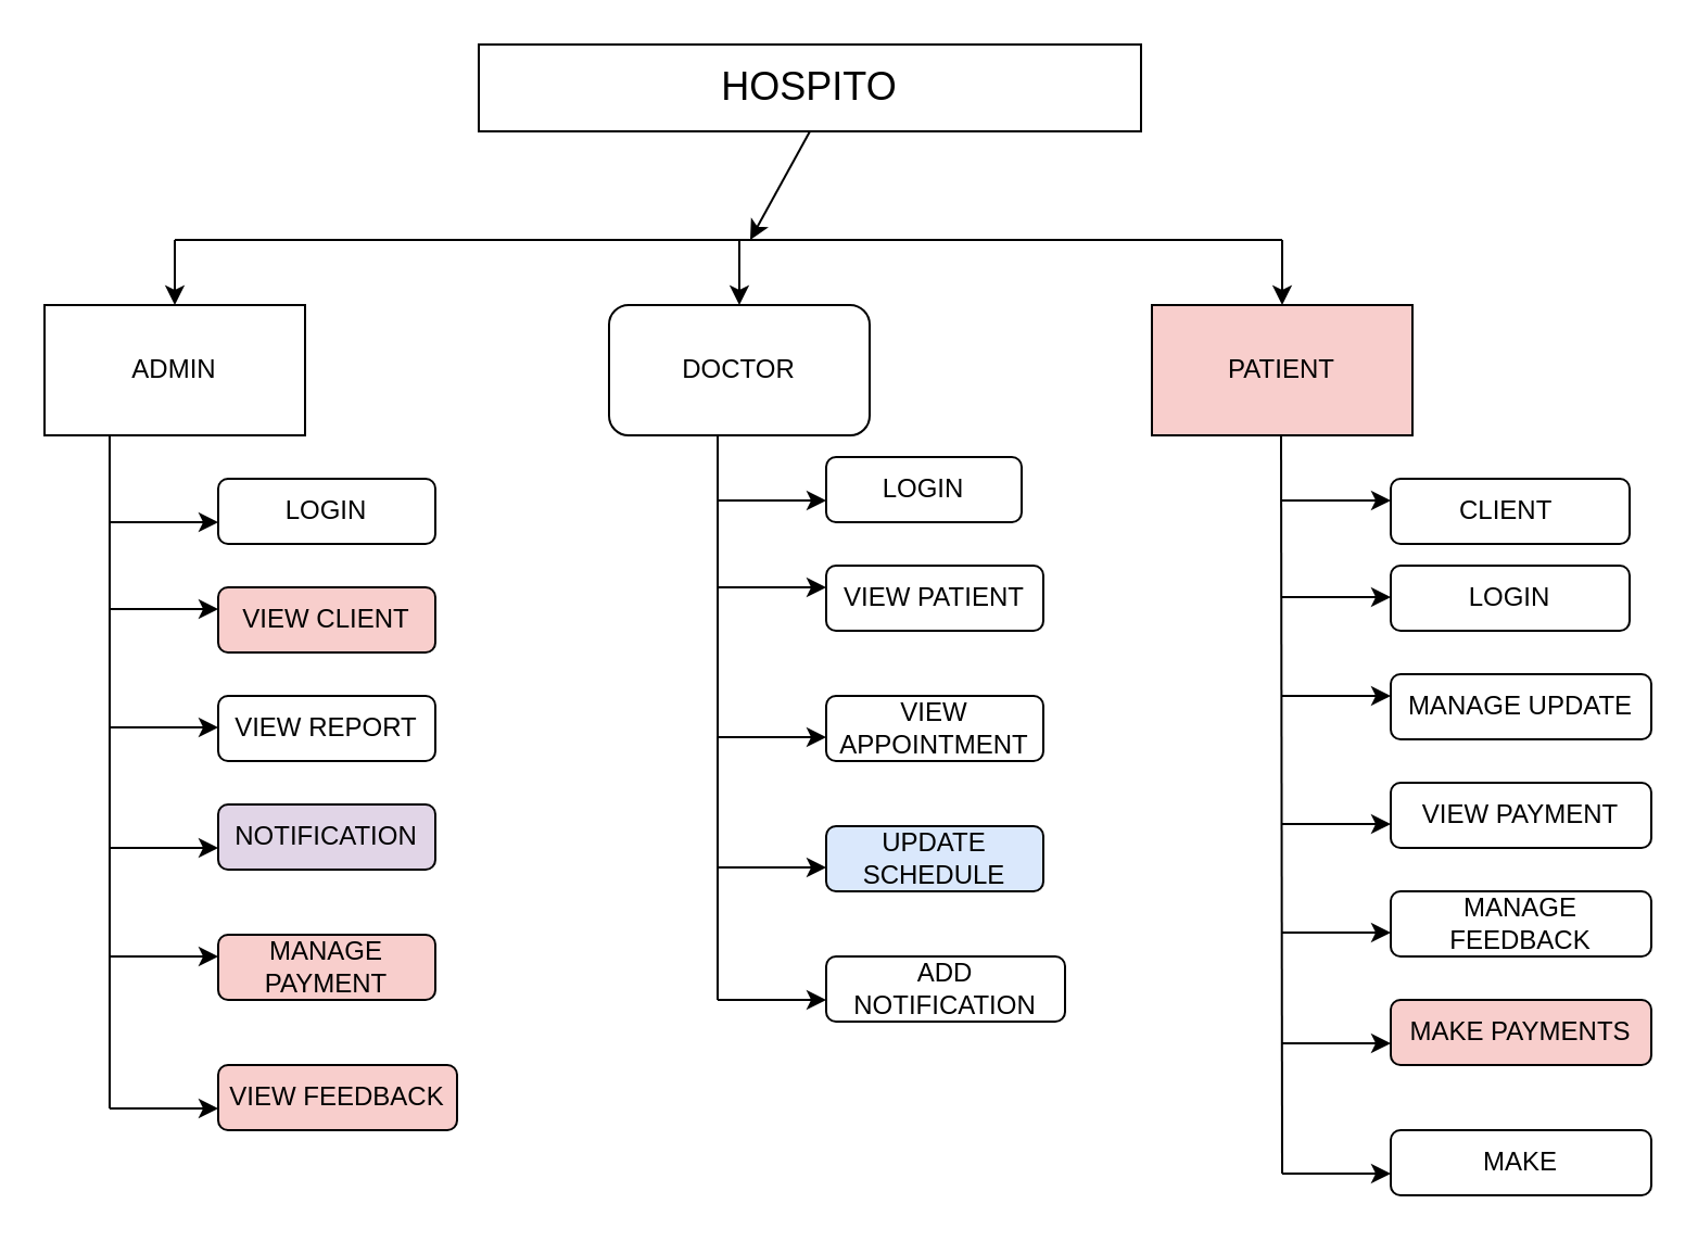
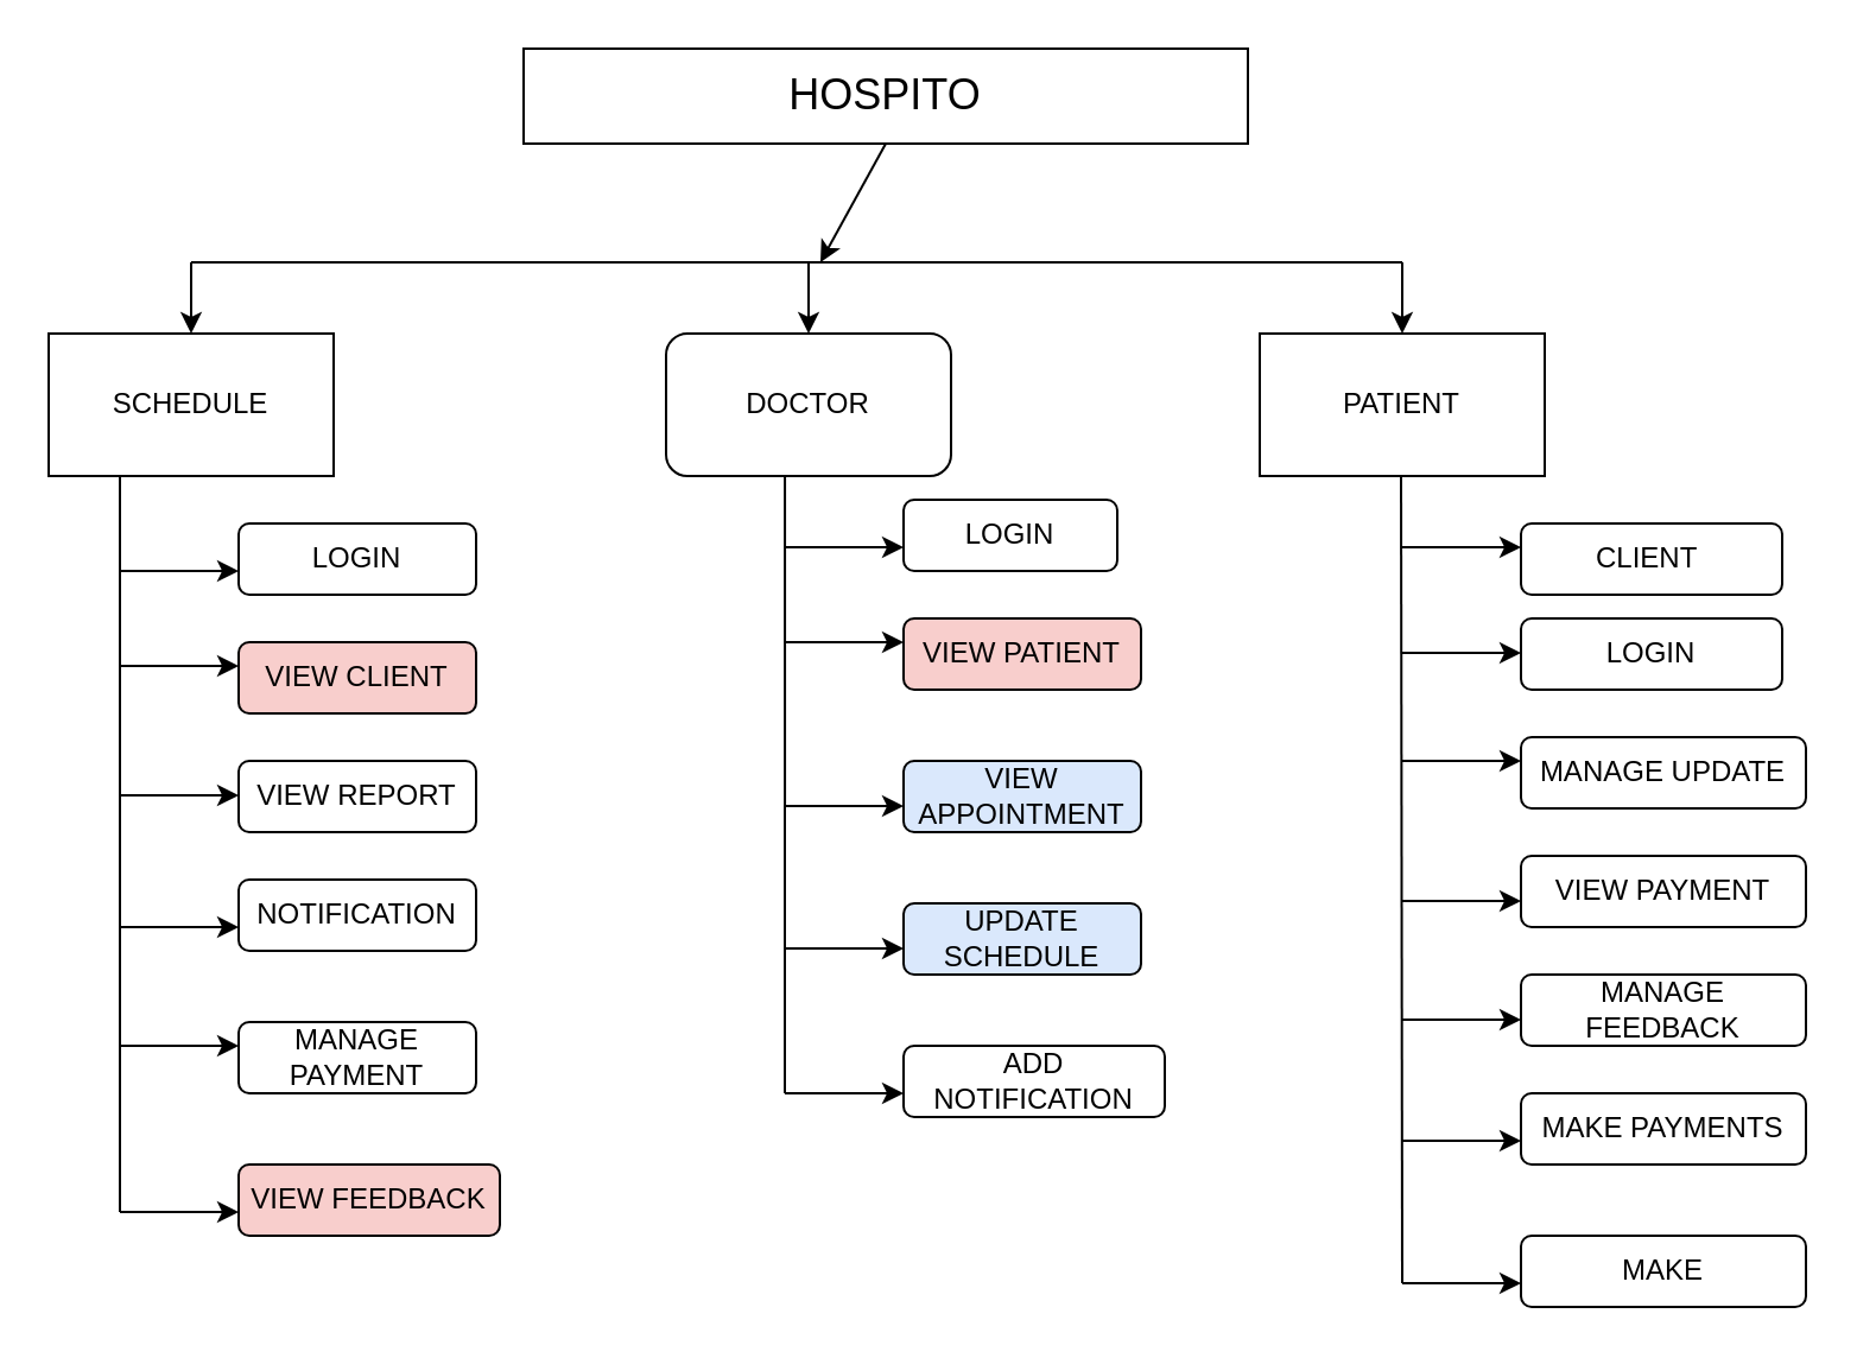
  <mxCell id="0" />
  <mxCell id="1" parent="0" />
  <mxCell id="2" value="&lt;font style=&quot;font-size: 18px;&quot;&gt;HOSPITO&lt;/font&gt;" style="rounded=0;whiteSpace=wrap;html=1;" parent="1" vertex="1"><mxGeometry x="220" y="20" width="305" height="40" as="geometry" /></mxCell>
- <mxCell id="3" value="ADMIN" style="rounded=0;whiteSpace=wrap;html=1;" parent="1" vertex="1"><mxGeometry x="20" y="140" width="120" height="60" as="geometry" /></mxCell>
+ <mxCell id="3" value="SCHEDULE" style="rounded=0;whiteSpace=wrap;html=1;" parent="1" vertex="1"><mxGeometry x="20" y="140" width="120" height="60" as="geometry" /></mxCell>
  <mxCell id="4" value="DOCTOR" style="whiteSpace=wrap;html=1;rounded=1;" parent="1" vertex="1"><mxGeometry x="280" y="140" width="120" height="60" as="geometry" /></mxCell>
- <mxCell id="5" value="PATIENT" style="rounded=0;whiteSpace=wrap;html=1;fillColor=#f8cecc;" parent="1" vertex="1"><mxGeometry x="530" y="140" width="120" height="60" as="geometry" /></mxCell>
+ <mxCell id="5" value="PATIENT" style="rounded=0;whiteSpace=wrap;html=1;" parent="1" vertex="1"><mxGeometry x="530" y="140" width="120" height="60" as="geometry" /></mxCell>
  <mxCell id="6" value="" style="endArrow=none;html=1;rounded=0;" parent="1" edge="1"><mxGeometry width="50" height="50" relative="1" as="geometry"><mxPoint x="80" y="110" as="sourcePoint" /><mxPoint x="590" y="110" as="targetPoint" /><Array as="points" /></mxGeometry></mxCell>
  <mxCell id="7" value="" style="endArrow=classic;html=1;rounded=0;exitX=0.5;exitY=1;exitDx=0;exitDy=0;" parent="1" source="2" edge="1"><mxGeometry width="50" height="50" relative="1" as="geometry"><mxPoint x="345" y="90" as="sourcePoint" /><mxPoint x="345" y="110" as="targetPoint" /></mxGeometry></mxCell>
  <mxCell id="8" value="" style="endArrow=classic;html=1;rounded=0;entryX=0.5;entryY=0;entryDx=0;entryDy=0;" parent="1" target="4" edge="1"><mxGeometry width="50" height="50" relative="1" as="geometry"><mxPoint x="340" y="110" as="sourcePoint" /><mxPoint x="360" y="110" as="targetPoint" /><Array as="points"><mxPoint x="340" y="120" /></Array></mxGeometry></mxCell>
  <mxCell id="9" value="" style="endArrow=classic;html=1;rounded=0;entryX=0.5;entryY=0;entryDx=0;entryDy=0;" parent="1" target="3" edge="1"><mxGeometry width="50" height="50" relative="1" as="geometry"><mxPoint x="80" y="110" as="sourcePoint" /><mxPoint x="360" y="110" as="targetPoint" /></mxGeometry></mxCell>
  <mxCell id="10" value="" style="endArrow=classic;html=1;rounded=0;" parent="1" edge="1"><mxGeometry width="50" height="50" relative="1" as="geometry"><mxPoint x="590" y="110" as="sourcePoint" /><mxPoint x="590" y="140" as="targetPoint" /></mxGeometry></mxCell>
  <mxCell id="11" value="" style="endArrow=none;html=1;rounded=0;" parent="1" edge="1"><mxGeometry width="50" height="50" relative="1" as="geometry"><mxPoint x="50" y="510" as="sourcePoint" /><mxPoint x="50" y="200" as="targetPoint" /></mxGeometry></mxCell>
  <mxCell id="12" value="" style="endArrow=classic;html=1;rounded=0;" parent="1" edge="1"><mxGeometry width="50" height="50" relative="1" as="geometry"><mxPoint x="50" y="240" as="sourcePoint" /><mxPoint x="100" y="240" as="targetPoint" /></mxGeometry></mxCell>
  <mxCell id="13" value="" style="endArrow=classic;html=1;rounded=0;" parent="1" edge="1"><mxGeometry width="50" height="50" relative="1" as="geometry"><mxPoint x="60" y="280" as="sourcePoint" /><mxPoint x="100" y="280" as="targetPoint" /><Array as="points"><mxPoint x="50" y="280" /><mxPoint x="60" y="280" /></Array></mxGeometry></mxCell>
  <mxCell id="14" value="" style="endArrow=classic;html=1;rounded=0;" parent="1" edge="1"><mxGeometry width="50" height="50" relative="1" as="geometry"><mxPoint x="60" y="334.5" as="sourcePoint" /><mxPoint x="100" y="334.5" as="targetPoint" /><Array as="points"><mxPoint x="50" y="334.5" /><mxPoint x="60" y="334.5" /></Array></mxGeometry></mxCell>
  <mxCell id="15" value="" style="endArrow=classic;html=1;rounded=0;" parent="1" edge="1"><mxGeometry width="50" height="50" relative="1" as="geometry"><mxPoint x="60" y="390" as="sourcePoint" /><mxPoint x="100" y="390" as="targetPoint" /><Array as="points"><mxPoint x="50" y="390" /><mxPoint x="60" y="390" /></Array></mxGeometry></mxCell>
  <mxCell id="16" value="" style="endArrow=none;html=1;rounded=0;entryX=0.417;entryY=1;entryDx=0;entryDy=0;entryPerimeter=0;" parent="1" edge="1" target="4"><mxGeometry width="50" height="50" relative="1" as="geometry"><mxPoint x="330" y="460" as="sourcePoint" /><mxPoint x="330" y="210" as="targetPoint" /></mxGeometry></mxCell>
  <mxCell id="17" value="" style="endArrow=none;html=1;rounded=0;" parent="1" edge="1"><mxGeometry width="50" height="50" relative="1" as="geometry"><mxPoint x="590" y="540" as="sourcePoint" /><mxPoint x="589.5" y="200" as="targetPoint" /></mxGeometry></mxCell>
  <mxCell id="18" value="" style="endArrow=classic;html=1;rounded=0;" parent="1" edge="1"><mxGeometry width="50" height="50" relative="1" as="geometry"><mxPoint x="330" y="230" as="sourcePoint" /><mxPoint x="380" y="230" as="targetPoint" /></mxGeometry></mxCell>
  <mxCell id="19" value="" style="endArrow=classic;html=1;rounded=0;" parent="1" edge="1"><mxGeometry width="50" height="50" relative="1" as="geometry"><mxPoint x="330" y="270" as="sourcePoint" /><mxPoint x="380" y="270" as="targetPoint" /></mxGeometry></mxCell>
  <mxCell id="20" value="" style="endArrow=classic;html=1;rounded=0;" parent="1" edge="1"><mxGeometry width="50" height="50" relative="1" as="geometry"><mxPoint x="330" y="339" as="sourcePoint" /><mxPoint x="380" y="339" as="targetPoint" /></mxGeometry></mxCell>
  <mxCell id="21" value="" style="endArrow=classic;html=1;rounded=0;" parent="1" edge="1"><mxGeometry width="50" height="50" relative="1" as="geometry"><mxPoint x="330" y="399" as="sourcePoint" /><mxPoint x="380" y="399" as="targetPoint" /></mxGeometry></mxCell>
  <mxCell id="22" value="" style="endArrow=classic;html=1;rounded=0;" parent="1" edge="1"><mxGeometry width="50" height="50" relative="1" as="geometry"><mxPoint x="330" y="460" as="sourcePoint" /><mxPoint x="380" y="460" as="targetPoint" /></mxGeometry></mxCell>
  <mxCell id="23" value="" style="endArrow=classic;html=1;rounded=0;" parent="1" edge="1"><mxGeometry width="50" height="50" relative="1" as="geometry"><mxPoint x="590" y="230" as="sourcePoint" /><mxPoint x="640" y="230" as="targetPoint" /></mxGeometry></mxCell>
  <mxCell id="24" value="" style="endArrow=classic;html=1;rounded=0;" parent="1" edge="1"><mxGeometry width="50" height="50" relative="1" as="geometry"><mxPoint x="590" y="274.5" as="sourcePoint" /><mxPoint x="640" y="274.5" as="targetPoint" /></mxGeometry></mxCell>
  <mxCell id="25" value="" style="endArrow=classic;html=1;rounded=0;" parent="1" edge="1"><mxGeometry width="50" height="50" relative="1" as="geometry"><mxPoint x="590" y="320" as="sourcePoint" /><mxPoint x="640" y="320" as="targetPoint" /></mxGeometry></mxCell>
  <mxCell id="26" value="" style="endArrow=classic;html=1;rounded=0;" parent="1" edge="1"><mxGeometry width="50" height="50" relative="1" as="geometry"><mxPoint x="590" y="379" as="sourcePoint" /><mxPoint x="640" y="379" as="targetPoint" /></mxGeometry></mxCell>
  <mxCell id="27" value="" style="endArrow=classic;html=1;rounded=0;" parent="1" edge="1"><mxGeometry width="50" height="50" relative="1" as="geometry"><mxPoint x="590" y="429" as="sourcePoint" /><mxPoint x="640" y="429" as="targetPoint" /></mxGeometry></mxCell>
  <mxCell id="28" value="LOGIN" style="rounded=1;whiteSpace=wrap;html=1;" parent="1" vertex="1"><mxGeometry x="100" y="220" width="100" height="30" as="geometry" /></mxCell>
  <mxCell id="29" value="VIEW CLIENT" style="rounded=1;whiteSpace=wrap;html=1;fillColor=#f8cecc;" parent="1" vertex="1"><mxGeometry x="100" y="270" width="100" height="30" as="geometry" /></mxCell>
  <mxCell id="30" value="VIEW REPORT" style="rounded=1;whiteSpace=wrap;html=1;" parent="1" vertex="1"><mxGeometry x="100" y="320" width="100" height="30" as="geometry" /></mxCell>
- <mxCell id="31" value="NOTIFICATION" style="rounded=1;whiteSpace=wrap;html=1;fillColor=#e1d5e7;" parent="1" vertex="1"><mxGeometry x="100" y="370" width="100" height="30" as="geometry" /></mxCell>
+ <mxCell id="31" value="NOTIFICATION" style="rounded=1;whiteSpace=wrap;html=1;" parent="1" vertex="1"><mxGeometry x="100" y="370" width="100" height="30" as="geometry" /></mxCell>
  <mxCell id="32" value="LOGIN" style="rounded=1;whiteSpace=wrap;html=1;" parent="1" vertex="1"><mxGeometry x="380" y="210" width="90" height="30" as="geometry" /></mxCell>
- <mxCell id="33" value="VIEW PATIENT" style="rounded=1;whiteSpace=wrap;html=1;" parent="1" vertex="1"><mxGeometry x="380" y="260" width="100" height="30" as="geometry" /></mxCell>
- <mxCell id="34" value="VIEW APPOINTMENT" style="rounded=1;whiteSpace=wrap;html=1;" parent="1" vertex="1"><mxGeometry x="380" y="320" width="100" height="30" as="geometry" /></mxCell>
+ <mxCell id="33" value="VIEW PATIENT" style="rounded=1;whiteSpace=wrap;html=1;fillColor=#f8cecc;" parent="1" vertex="1"><mxGeometry x="380" y="260" width="100" height="30" as="geometry" /></mxCell>
+ <mxCell id="34" value="VIEW APPOINTMENT" style="rounded=1;whiteSpace=wrap;html=1;fillColor=#dae8fc;" parent="1" vertex="1"><mxGeometry x="380" y="320" width="100" height="30" as="geometry" /></mxCell>
  <mxCell id="35" value="UPDATE SCHEDULE" style="rounded=1;whiteSpace=wrap;html=1;fillColor=#dae8fc;" parent="1" vertex="1"><mxGeometry x="380" y="380" width="100" height="30" as="geometry" /></mxCell>
  <mxCell id="36" value="ADD NOTIFICATION" style="rounded=1;whiteSpace=wrap;html=1;" parent="1" vertex="1"><mxGeometry x="380" y="440" width="110" height="30" as="geometry" /></mxCell>
  <mxCell id="37" value="LOGIN" style="rounded=1;whiteSpace=wrap;html=1;" parent="1" vertex="1"><mxGeometry x="640" y="260" width="110" height="30" as="geometry" /></mxCell>
  <mxCell id="38" value="MANAGE UPDATE" style="rounded=1;whiteSpace=wrap;html=1;" parent="1" vertex="1"><mxGeometry x="640" y="310" width="120" height="30" as="geometry" /></mxCell>
  <mxCell id="39" value="VIEW PAYMENT" style="rounded=1;whiteSpace=wrap;html=1;" parent="1" vertex="1"><mxGeometry x="640" y="360" width="120" height="30" as="geometry" /></mxCell>
  <mxCell id="40" value="MANAGE FEEDBACK" style="rounded=1;whiteSpace=wrap;html=1;" parent="1" vertex="1"><mxGeometry x="640" y="410" width="120" height="30" as="geometry" /></mxCell>
  <mxCell id="41" value="VIEW FEEDBACK" style="rounded=1;whiteSpace=wrap;html=1;fillColor=#f8cecc;" vertex="1" parent="1"><mxGeometry x="100" y="490" width="110" height="30" as="geometry" /></mxCell>
  <mxCell id="42" value="" style="endArrow=classic;html=1;rounded=0;" edge="1" parent="1"><mxGeometry width="50" height="50" relative="1" as="geometry"><mxPoint x="60" y="510" as="sourcePoint" /><mxPoint x="100" y="510" as="targetPoint" /><Array as="points"><mxPoint x="50" y="510" /><mxPoint x="60" y="510" /></Array></mxGeometry></mxCell>
  <mxCell id="43" value="CLIENT&amp;nbsp;" style="rounded=1;whiteSpace=wrap;html=1;" vertex="1" parent="1"><mxGeometry x="640" y="220" width="110" height="30" as="geometry" /></mxCell>
  <mxCell id="44" value="" style="endArrow=classic;html=1;rounded=0;" edge="1" parent="1"><mxGeometry width="50" height="50" relative="1" as="geometry"><mxPoint x="590" y="480" as="sourcePoint" /><mxPoint x="640" y="480" as="targetPoint" /></mxGeometry></mxCell>
  <mxCell id="45" value="" style="endArrow=classic;html=1;rounded=0;" edge="1" parent="1"><mxGeometry width="50" height="50" relative="1" as="geometry"><mxPoint x="590" y="540" as="sourcePoint" /><mxPoint x="640" y="540" as="targetPoint" /></mxGeometry></mxCell>
  <mxCell id="46" value="MAKE" style="rounded=1;whiteSpace=wrap;html=1;" vertex="1" parent="1"><mxGeometry x="640" y="520" width="120" height="30" as="geometry" /></mxCell>
- <mxCell id="47" value="MAKE PAYMENTS" style="rounded=1;whiteSpace=wrap;html=1;fillColor=#f8cecc;" vertex="1" parent="1"><mxGeometry x="640" y="460" width="120" height="30" as="geometry" /></mxCell>
- <mxCell id="48" value="MANAGE PAYMENT" style="rounded=1;whiteSpace=wrap;html=1;fillColor=#f8cecc;" vertex="1" parent="1"><mxGeometry x="100" y="430" width="100" height="30" as="geometry" /></mxCell>
+ <mxCell id="47" value="MAKE PAYMENTS" style="rounded=1;whiteSpace=wrap;html=1;" vertex="1" parent="1"><mxGeometry x="640" y="460" width="120" height="30" as="geometry" /></mxCell>
+ <mxCell id="48" value="MANAGE PAYMENT" style="rounded=1;whiteSpace=wrap;html=1;" vertex="1" parent="1"><mxGeometry x="100" y="430" width="100" height="30" as="geometry" /></mxCell>
  <mxCell id="49" value="" style="endArrow=classic;html=1;rounded=0;" edge="1" parent="1"><mxGeometry width="50" height="50" relative="1" as="geometry"><mxPoint x="60" y="440" as="sourcePoint" /><mxPoint x="100" y="440" as="targetPoint" /><Array as="points"><mxPoint x="50" y="440" /><mxPoint x="60" y="440" /></Array></mxGeometry></mxCell>
